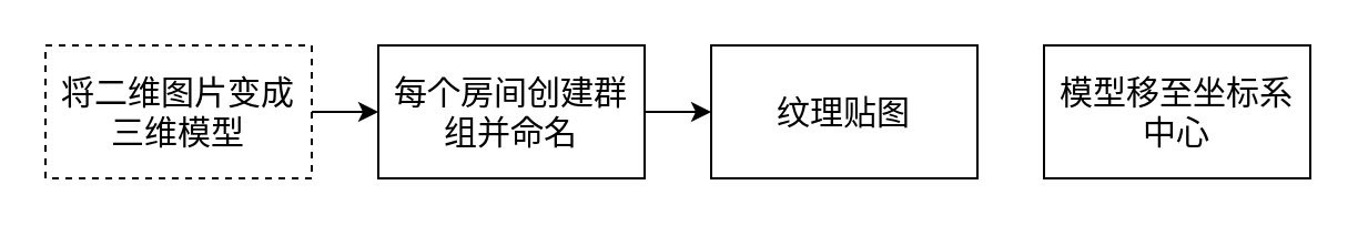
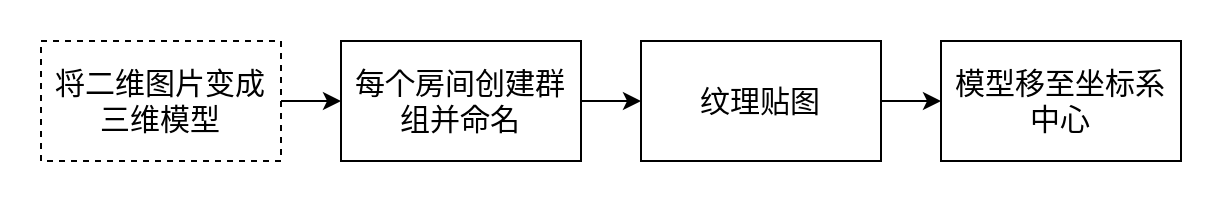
  <mxCell id="0" />
  <mxCell id="1" parent="0" />
  <mxCell id="2" value="" style="edgeStyle=orthogonalEdgeStyle;rounded=0;orthogonalLoop=1;jettySize=auto;html=1;" edge="1" parent="1" source="3" target="5"><mxGeometry relative="1" as="geometry" /></mxCell>
  <mxCell id="3" value="&lt;font style=&quot;font-size: 15px;&quot;&gt;将二维图片变成三维模型&lt;/font&gt;" style="rounded=0;whiteSpace=wrap;html=1;dashed=1;" vertex="1" parent="1"><mxGeometry x="20" y="20" width="120" height="60" as="geometry" /></mxCell>
  <mxCell id="4" value="" style="edgeStyle=orthogonalEdgeStyle;rounded=0;orthogonalLoop=1;jettySize=auto;html=1;fontSize=15;" edge="1" parent="1" source="5" target="7"><mxGeometry relative="1" as="geometry" /></mxCell>
  <mxCell id="5" value="&lt;font style=&quot;font-size: 15px;&quot;&gt;每个房间创建群组并命名&lt;/font&gt;" style="rounded=0;whiteSpace=wrap;html=1;" vertex="1" parent="1"><mxGeometry x="170" y="20" width="120" height="60" as="geometry" /></mxCell>
+ <mxCell id="6" value="" style="edgeStyle=orthogonalEdgeStyle;rounded=0;orthogonalLoop=1;jettySize=auto;html=1;fontSize=15;" edge="1" parent="1" source="7" target="8"><mxGeometry relative="1" as="geometry" /></mxCell>
  <mxCell id="7" value="&lt;font style=&quot;font-size: 15px;&quot;&gt;纹理贴图&lt;/font&gt;" style="rounded=0;whiteSpace=wrap;html=1;" vertex="1" parent="1"><mxGeometry x="320" y="20" width="120" height="60" as="geometry" /></mxCell>
  <mxCell id="8" value="&lt;font style=&quot;font-size: 15px;&quot;&gt;模型移至坐标系中心&lt;/font&gt;" style="rounded=0;whiteSpace=wrap;html=1;" vertex="1" parent="1"><mxGeometry x="470" y="20" width="120" height="60" as="geometry" /></mxCell>
